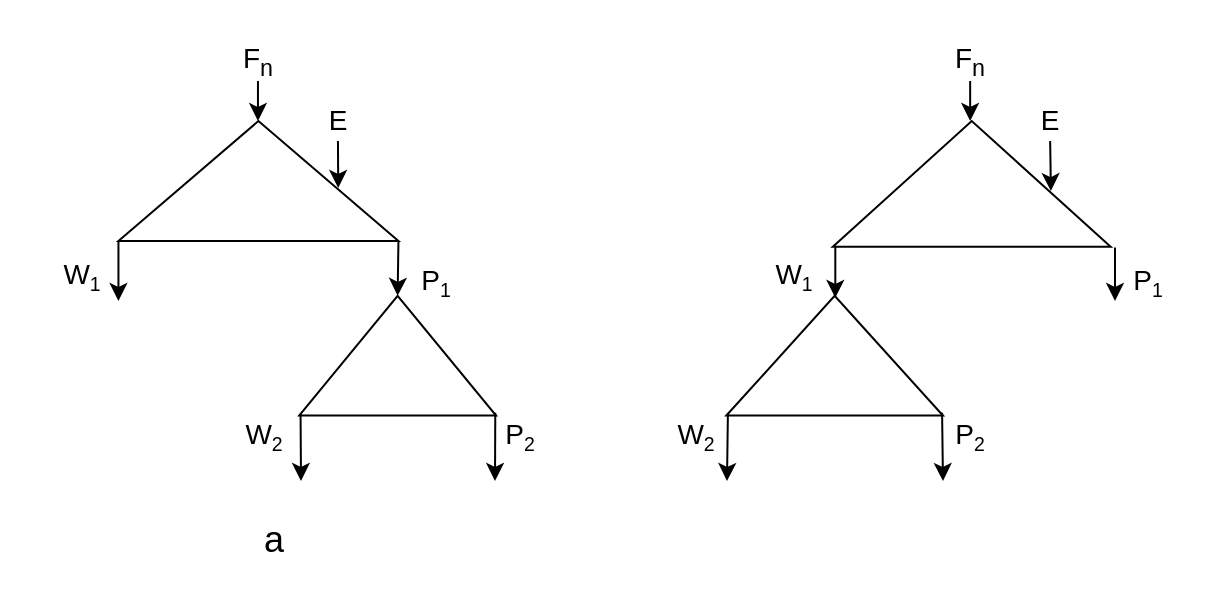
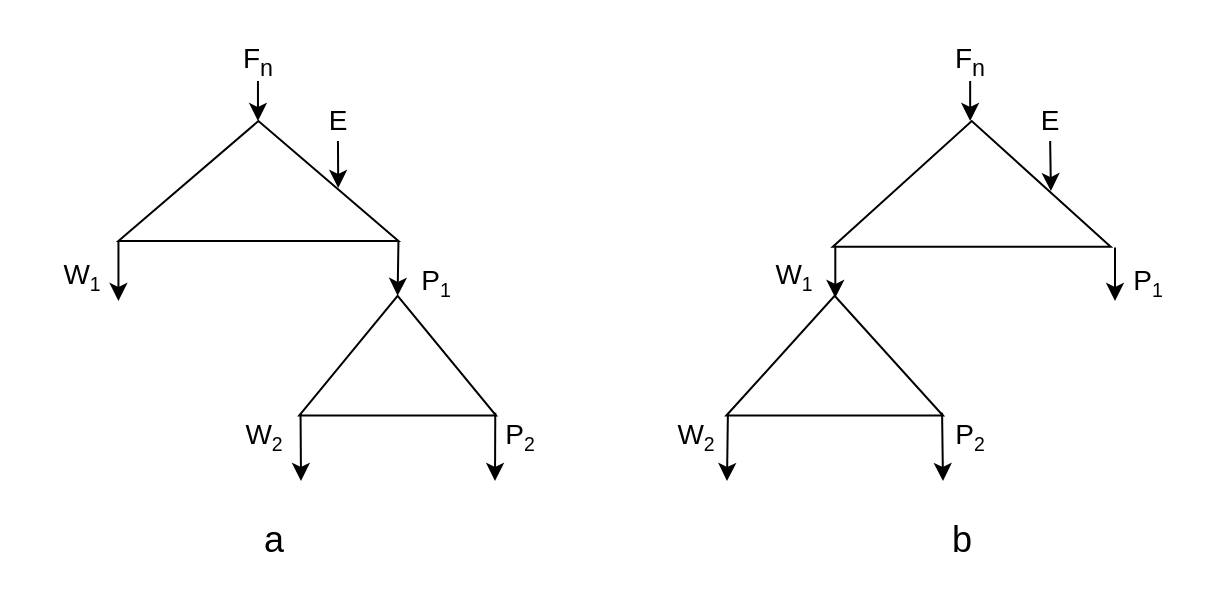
  <mxCell id="0" />
  <mxCell id="1" parent="0" />
  <mxCell id="2" value="&lt;font style=&quot;font-size: 18px;&quot;&gt;a&lt;/font&gt;" style="text;html=1;strokeColor=none;fillColor=none;align=center;verticalAlign=middle;whiteSpace=wrap;rounded=0;" parent="1" vertex="1"><mxGeometry x="117" y="260" width="40" height="20" as="geometry" /></mxCell>
+ <mxCell id="3" value="&lt;font style=&quot;font-size: 18px;&quot;&gt;b&lt;/font&gt;" style="text;html=1;strokeColor=none;fillColor=none;align=center;verticalAlign=middle;whiteSpace=wrap;rounded=0;" parent="1" vertex="1"><mxGeometry x="461" y="260" width="40" height="20" as="geometry" /></mxCell>
  <mxCell id="4" value="" style="triangle;whiteSpace=wrap;html=1;rotation=-90;" vertex="1" parent="1"><mxGeometry x="168.38" y="128.12" width="59.86" height="98.44" as="geometry" /></mxCell>
  <mxCell id="5" value="" style="endArrow=classic;html=1;exitX=0.015;exitY=0.007;exitDx=0;exitDy=0;exitPerimeter=0;" edge="1" parent="1" source="4"><mxGeometry width="50" height="50" relative="1" as="geometry"><mxPoint x="147" y="202.5" as="sourcePoint" /><mxPoint x="150" y="240" as="targetPoint" /><Array as="points" /></mxGeometry></mxCell>
  <mxCell id="6" value="&lt;font style=&quot;font-size: 14px&quot;&gt;P&lt;/font&gt;&lt;font style=&quot;font-size: 11.667px&quot;&gt;&lt;sub&gt;2&lt;/sub&gt;&lt;/font&gt;" style="text;html=1;strokeColor=none;fillColor=none;align=center;verticalAlign=middle;whiteSpace=wrap;rounded=0;" vertex="1" parent="1"><mxGeometry x="254.8" y="182.5" width="10" height="70" as="geometry" /></mxCell>
  <mxCell id="7" value="" style="endArrow=classic;html=1;exitX=0.024;exitY=0.996;exitDx=0;exitDy=0;exitPerimeter=0;" edge="1" parent="1" source="4"><mxGeometry width="50" height="50" relative="1" as="geometry"><mxPoint x="244.8" y="202.5" as="sourcePoint" /><mxPoint x="247" y="240" as="targetPoint" /><Array as="points" /></mxGeometry></mxCell>
  <mxCell id="8" value="" style="endArrow=classic;html=1;entryX=0.442;entryY=0.785;entryDx=0;entryDy=0;entryPerimeter=0;" edge="1" parent="1" target="10"><mxGeometry width="50" height="50" relative="1" as="geometry"><mxPoint x="168.48" y="70" as="sourcePoint" /><mxPoint x="168.48" y="90" as="targetPoint" /></mxGeometry></mxCell>
  <mxCell id="9" value="" style="endArrow=classic;html=1;" edge="1" parent="1"><mxGeometry width="50" height="50" relative="1" as="geometry"><mxPoint x="58.72" y="120" as="sourcePoint" /><mxPoint x="58.72" y="150" as="targetPoint" /></mxGeometry></mxCell>
  <mxCell id="10" value="" style="triangle;whiteSpace=wrap;html=1;rotation=-90;" vertex="1" parent="1"><mxGeometry x="98.72" width="60" height="140" as="geometry" y="20" /></mxCell>
  <mxCell id="11" value="" style="endArrow=classic;html=1;entryX=1;entryY=0.5;entryDx=0;entryDy=0;" edge="1" parent="1" target="4"><mxGeometry width="50" height="50" relative="1" as="geometry"><mxPoint x="198.72" y="120" as="sourcePoint" /><mxPoint x="198.72" y="150" as="targetPoint" /></mxGeometry></mxCell>
  <mxCell id="12" value="&lt;font style=&quot;font-size: 14px&quot;&gt;E&lt;/font&gt;" style="text;html=1;strokeColor=none;fillColor=none;align=center;verticalAlign=middle;whiteSpace=wrap;rounded=0;" vertex="1" parent="1"><mxGeometry x="148.72" y="50" width="40" height="20" as="geometry" /></mxCell>
  <mxCell id="13" value="" style="endArrow=classic;html=1;" edge="1" parent="1"><mxGeometry width="50" height="50" relative="1" as="geometry"><mxPoint x="128.48" y="40" as="sourcePoint" /><mxPoint x="128.48" y="60" as="targetPoint" /></mxGeometry></mxCell>
  <mxCell id="14" value="&lt;span style=&quot;font-size: 14px&quot;&gt;F&lt;sub&gt;n&lt;/sub&gt;&lt;/span&gt;" style="text;html=1;strokeColor=none;fillColor=none;align=center;verticalAlign=middle;whiteSpace=wrap;rounded=0;" vertex="1" parent="1"><mxGeometry x="108.72" width="40" height="20" as="geometry" y="20" /></mxCell>
  <mxCell id="15" value="&lt;font style=&quot;font-size: 14px&quot;&gt;P&lt;/font&gt;&lt;font style=&quot;font-size: 11.667px&quot;&gt;&lt;sub&gt;1&lt;/sub&gt;&lt;/font&gt;" style="text;html=1;strokeColor=none;fillColor=none;align=center;verticalAlign=middle;whiteSpace=wrap;rounded=0;" vertex="1" parent="1"><mxGeometry x="203.1" y="132.5" width="30" height="17.5" as="geometry" /></mxCell>
  <mxCell id="16" value="&lt;font style=&quot;font-size: 14px&quot;&gt;W&lt;/font&gt;&lt;font style=&quot;font-size: 11.667px&quot;&gt;&lt;sub&gt;1&lt;/sub&gt;&lt;/font&gt;" style="text;html=1;strokeColor=none;fillColor=none;align=center;verticalAlign=middle;whiteSpace=wrap;rounded=0;" vertex="1" parent="1"><mxGeometry x="20.9" y="128.44" width="40" height="20" as="geometry" /></mxCell>
  <mxCell id="17" value="&lt;font style=&quot;font-size: 14px&quot;&gt;W&lt;/font&gt;&lt;font style=&quot;font-size: 11.667px&quot;&gt;&lt;sub&gt;2&lt;/sub&gt;&lt;/font&gt;" style="text;html=1;strokeColor=none;fillColor=none;align=center;verticalAlign=middle;whiteSpace=wrap;rounded=0;" vertex="1" parent="1"><mxGeometry x="117" y="207.5" width="30" height="20" as="geometry" /></mxCell>
  <mxCell id="18" value="" style="endArrow=classic;html=1;entryX=0.442;entryY=0.785;entryDx=0;entryDy=0;entryPerimeter=0;" edge="1" parent="1" target="19"><mxGeometry width="50" height="50" relative="1" as="geometry"><mxPoint x="524.58" y="70" as="sourcePoint" /><mxPoint x="524.58" y="90" as="targetPoint" /></mxGeometry></mxCell>
  <mxCell id="19" value="" style="triangle;whiteSpace=wrap;html=1;rotation=-90;" vertex="1" parent="1"><mxGeometry x="453.96" y="21.96" width="62.82" height="138.91" as="geometry" /></mxCell>
  <mxCell id="20" value="" style="endArrow=classic;html=1;" edge="1" parent="1"><mxGeometry width="50" height="50" relative="1" as="geometry"><mxPoint x="557" y="123.2" as="sourcePoint" /><mxPoint x="557" y="150" as="targetPoint" /></mxGeometry></mxCell>
  <mxCell id="21" value="&lt;font style=&quot;font-size: 14px&quot;&gt;E&lt;/font&gt;" style="text;html=1;strokeColor=none;fillColor=none;align=center;verticalAlign=middle;whiteSpace=wrap;rounded=0;" vertex="1" parent="1"><mxGeometry x="504.82" y="50" width="40" height="20" as="geometry" /></mxCell>
  <mxCell id="22" value="" style="endArrow=classic;html=1;" edge="1" parent="1"><mxGeometry width="50" height="50" relative="1" as="geometry"><mxPoint x="484.58" y="40" as="sourcePoint" /><mxPoint x="484.58" y="60" as="targetPoint" /></mxGeometry></mxCell>
  <mxCell id="23" value="&lt;span style=&quot;font-size: 14px&quot;&gt;F&lt;sub&gt;n&lt;/sub&gt;&lt;/span&gt;" style="text;html=1;strokeColor=none;fillColor=none;align=center;verticalAlign=middle;whiteSpace=wrap;rounded=0;" vertex="1" parent="1"><mxGeometry x="464.82" width="40" height="20" as="geometry" y="20" /></mxCell>
  <mxCell id="24" value="&lt;font style=&quot;font-size: 14px&quot;&gt;P&lt;/font&gt;&lt;font style=&quot;font-size: 11.667px&quot;&gt;&lt;sub&gt;1&lt;/sub&gt;&lt;/font&gt;" style="text;html=1;strokeColor=none;fillColor=none;align=center;verticalAlign=middle;whiteSpace=wrap;rounded=0;" vertex="1" parent="1"><mxGeometry x="559.2" y="132.5" width="30" height="17.5" as="geometry" /></mxCell>
  <mxCell id="25" value="&lt;font style=&quot;font-size: 14px&quot;&gt;W&lt;/font&gt;&lt;font style=&quot;font-size: 11.667px&quot;&gt;&lt;sub&gt;1&lt;/sub&gt;&lt;/font&gt;" style="text;html=1;strokeColor=none;fillColor=none;align=center;verticalAlign=middle;whiteSpace=wrap;rounded=0;" vertex="1" parent="1"><mxGeometry x="377" y="128.12" width="40" height="20" as="geometry" /></mxCell>
  <mxCell id="26" value="" style="triangle;whiteSpace=wrap;html=1;rotation=-90;" vertex="1" parent="1"><mxGeometry x="386.9" y="123.2" width="59.86" height="108.28" as="geometry" /></mxCell>
  <mxCell id="27" value="" style="endArrow=classic;html=1;exitX=0.015;exitY=0.007;exitDx=0;exitDy=0;exitPerimeter=0;" edge="1" parent="1" source="26"><mxGeometry width="50" height="50" relative="1" as="geometry"><mxPoint x="367" y="202.5" as="sourcePoint" /><mxPoint x="363" y="240" as="targetPoint" /><Array as="points" /></mxGeometry></mxCell>
  <mxCell id="28" value="&lt;font style=&quot;font-size: 14px&quot;&gt;P&lt;/font&gt;&lt;font style=&quot;font-size: 11.667px&quot;&gt;&lt;sub&gt;2&lt;/sub&gt;&lt;/font&gt;" style="text;html=1;strokeColor=none;fillColor=none;align=center;verticalAlign=middle;whiteSpace=wrap;rounded=0;" vertex="1" parent="1"><mxGeometry x="473.72" y="182.5" width="22.2" height="70" as="geometry" /></mxCell>
  <mxCell id="29" value="" style="endArrow=classic;html=1;exitX=0.024;exitY=0.996;exitDx=0;exitDy=0;exitPerimeter=0;" edge="1" parent="1" source="26"><mxGeometry width="50" height="50" relative="1" as="geometry"><mxPoint x="464.8" y="202.5" as="sourcePoint" /><mxPoint x="471" y="240" as="targetPoint" /><Array as="points" /></mxGeometry></mxCell>
  <mxCell id="30" value="" style="endArrow=classic;html=1;entryX=0.442;entryY=0.785;entryDx=0;entryDy=0;entryPerimeter=0;exitX=-0.001;exitY=0.009;exitDx=0;exitDy=0;exitPerimeter=0;" edge="1" parent="1" source="19"><mxGeometry width="50" height="50" relative="1" as="geometry"><mxPoint x="417" y="124.96" as="sourcePoint" /><mxPoint x="417.14" y="148.44" as="targetPoint" /></mxGeometry></mxCell>
  <mxCell id="31" value="&lt;font style=&quot;font-size: 14px&quot;&gt;W&lt;/font&gt;&lt;font style=&quot;font-size: 11.667px&quot;&gt;&lt;sub&gt;2&lt;/sub&gt;&lt;/font&gt;" style="text;html=1;strokeColor=none;fillColor=none;align=center;verticalAlign=middle;whiteSpace=wrap;rounded=0;" vertex="1" parent="1"><mxGeometry x="337" y="182.5" width="22.2" height="70" as="geometry" /></mxCell>
